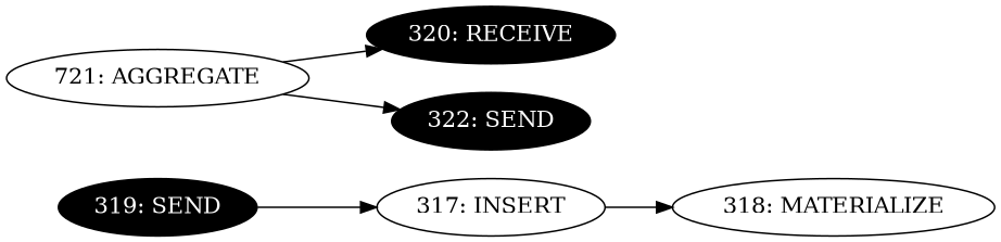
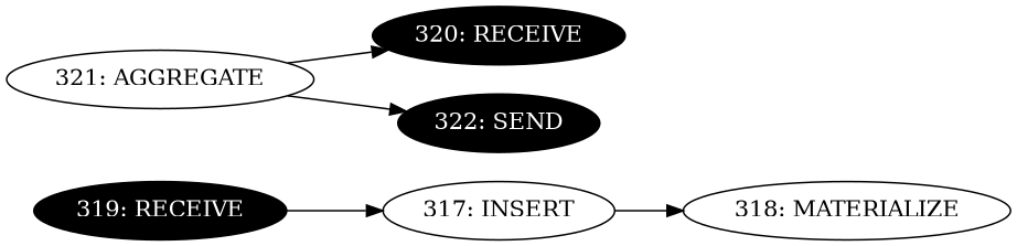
  digraph {
    rankdir=LR
    n1 [label="318: MATERIALIZE"]
    n2 [label="317: INSERT"]
-   n3 [fillcolor=black fontcolor=white label="319: SEND" style=filled]
+   n3 [fillcolor=black fontcolor=white label="319: RECEIVE" style=filled]
    n4 [fillcolor=black fontcolor=white label="320: RECEIVE" style=filled]
-   n5 [label="721: AGGREGATE"]
+   n5 [label="321: AGGREGATE"]
    n6 [fillcolor=black fontcolor=white label="322: SEND" style=filled]
    n2 -> n1
    n3 -> n2
    n5 -> n4
    n5 -> n6
  }
